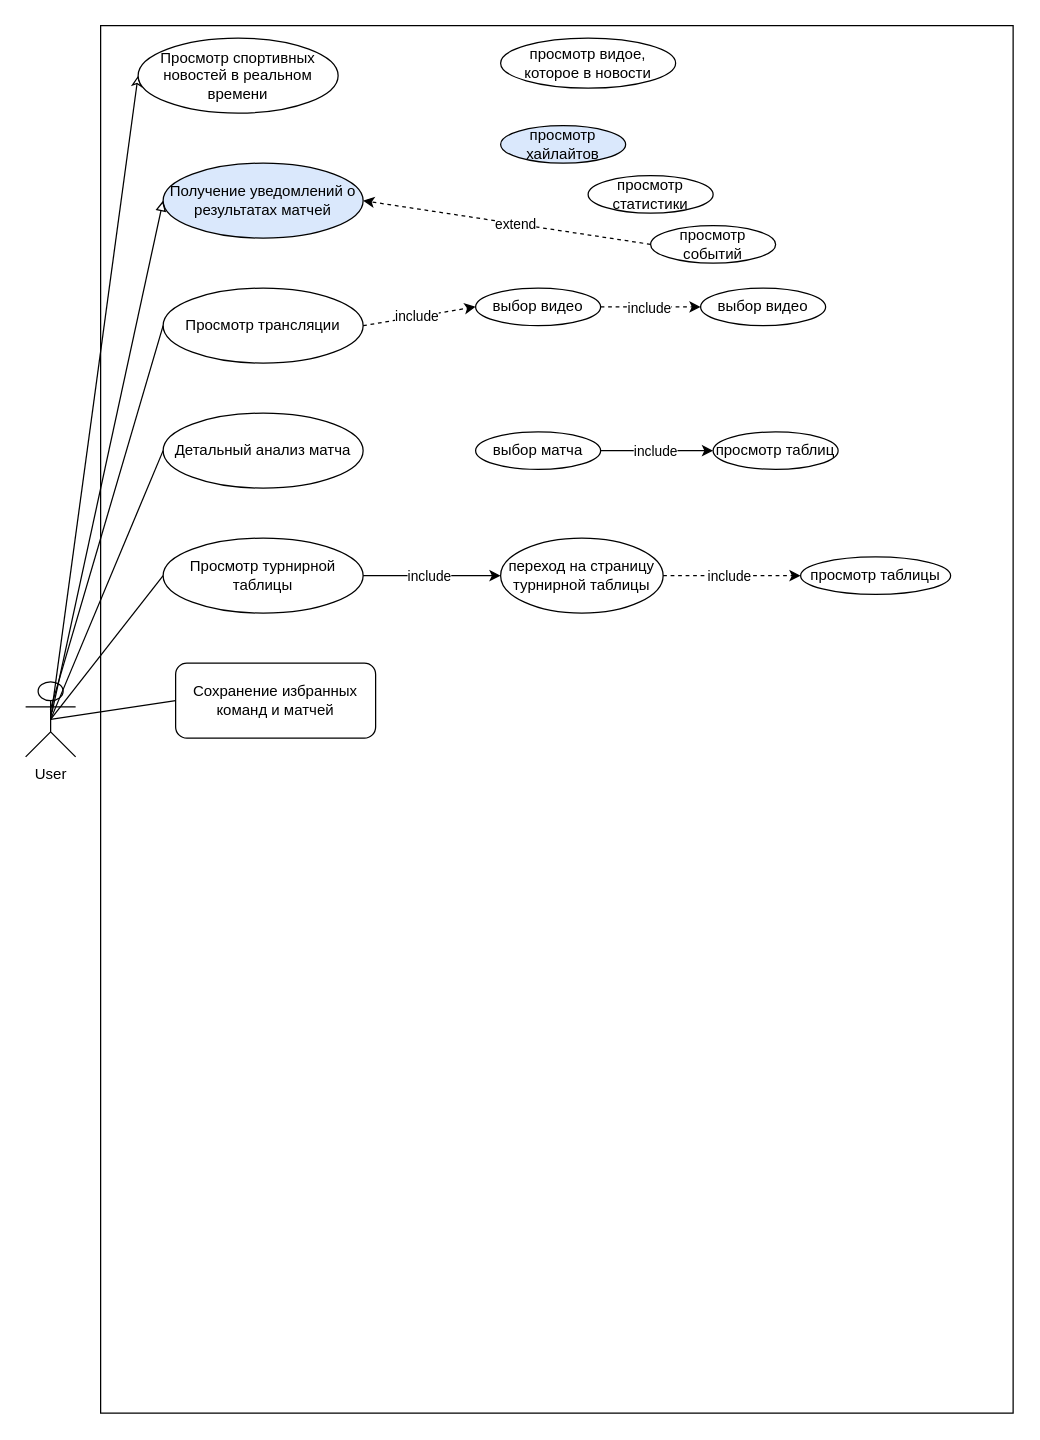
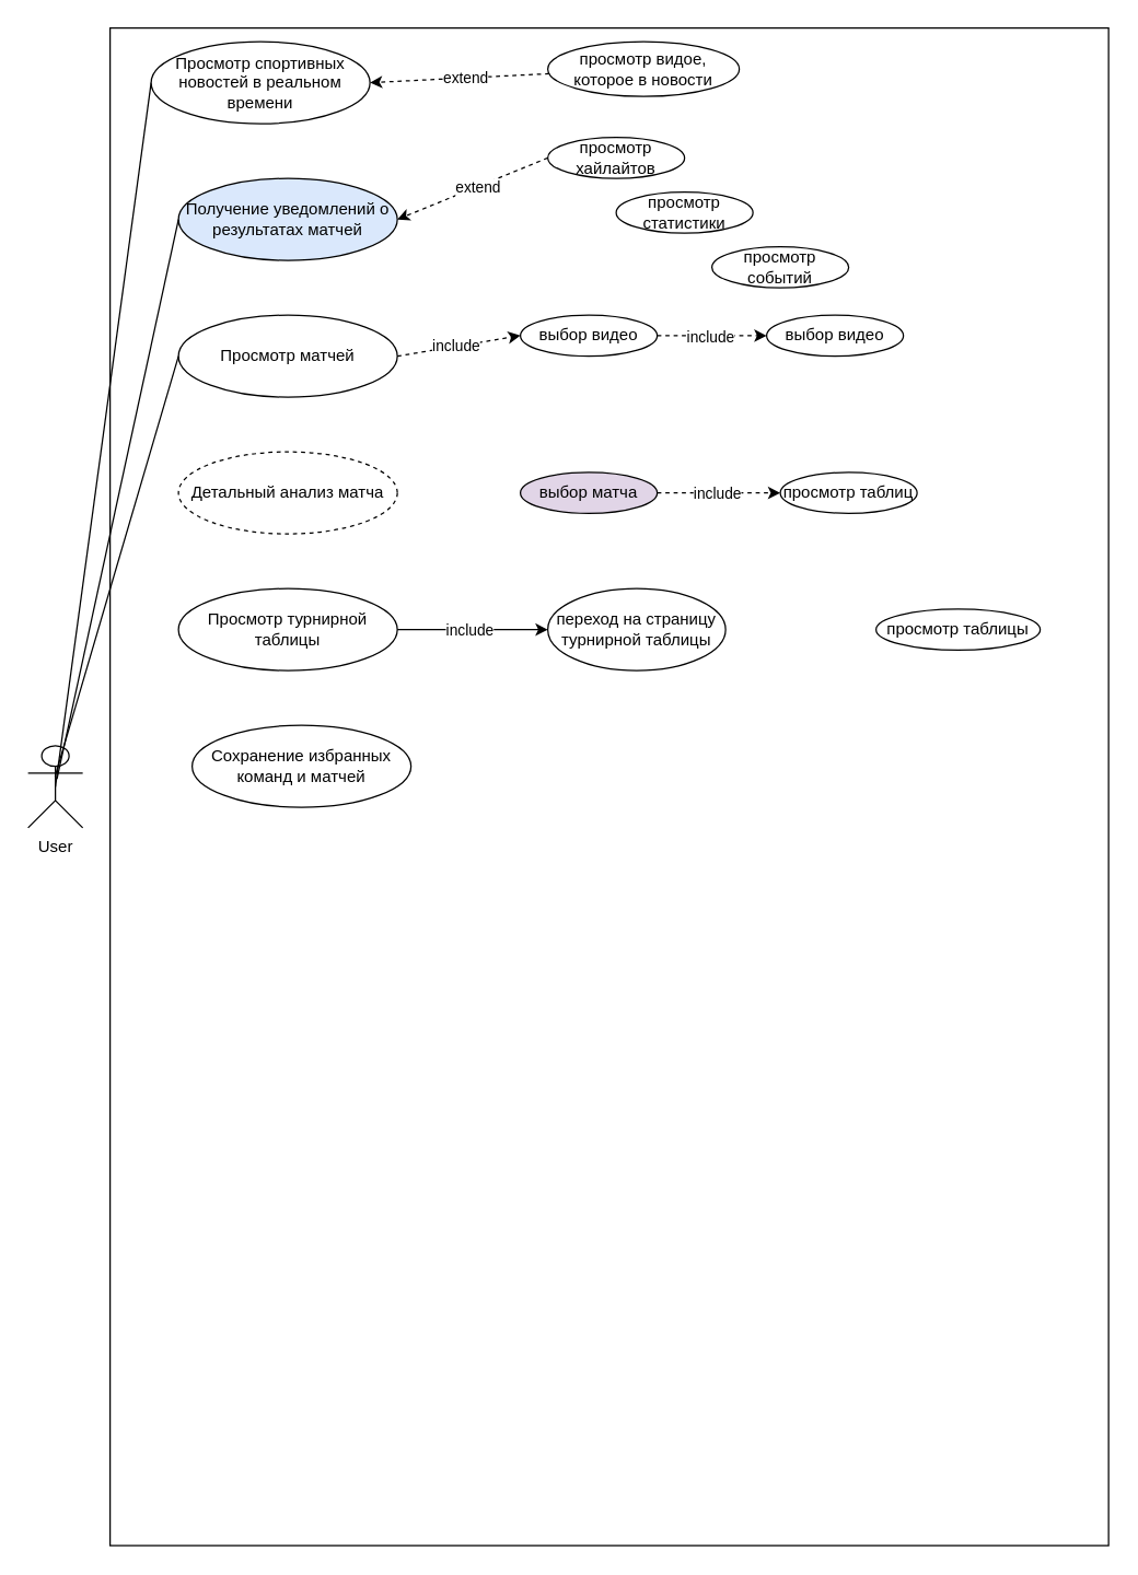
  <mxCell id="0" />
  <mxCell id="1" parent="0" />
- <mxCell id="2" style="rounded=0;orthogonalLoop=1;jettySize=auto;html=1;exitX=0.5;exitY=0.5;exitDx=0;exitDy=0;exitPerimeter=0;entryX=0;entryY=0.5;entryDx=0;entryDy=0;endArrow=classic;endFill=0;" edge="1" parent="1" source="3" target="5"><mxGeometry relative="1" as="geometry" /></mxCell>
+ <mxCell id="2" style="rounded=0;orthogonalLoop=1;jettySize=auto;html=1;exitX=0.5;exitY=0.5;exitDx=0;exitDy=0;exitPerimeter=0;entryX=0;entryY=0.5;entryDx=0;entryDy=0;endArrow=none;endFill=0;" edge="1" parent="1" source="3" target="5"><mxGeometry relative="1" as="geometry" /></mxCell>
  <mxCell id="3" value="&lt;div&gt;User&lt;/div&gt;&lt;div&gt;&lt;br&gt;&lt;/div&gt;" style="shape=umlActor;verticalLabelPosition=bottom;verticalAlign=top;html=1;fillColor=none;" parent="1" vertex="1"><mxGeometry x="20" y="545" width="40" height="60" as="geometry" /></mxCell>
  <mxCell id="4" value="" style="rounded=0;whiteSpace=wrap;html=1;fillColor=none;imageHeight=24;movable=0;resizable=0;rotatable=0;deletable=0;editable=0;locked=1;connectable=0;" parent="1" vertex="1"><mxGeometry x="80" y="20" width="730" height="1110" as="geometry" /></mxCell>
  <mxCell id="5" value="Просмотр спортивных новостей в реальном времени" style="ellipse;whiteSpace=wrap;html=1;" parent="1" vertex="1"><mxGeometry x="110" y="30" width="160" height="60" as="geometry" /></mxCell>
  <mxCell id="6" value="Получение уведомлений о результатах матчей" style="ellipse;whiteSpace=wrap;html=1;fillColor=#dae8fc;" vertex="1" parent="1"><mxGeometry x="130" y="130" width="160" height="60" as="geometry" /></mxCell>
- <mxCell id="7" value="Просмотр трансляции" style="ellipse;whiteSpace=wrap;html=1;" vertex="1" parent="1"><mxGeometry x="130" y="230" width="160" height="60" as="geometry" /></mxCell>
- <mxCell id="8" value="Детальный анализ матча" style="ellipse;whiteSpace=wrap;html=1;" vertex="1" parent="1"><mxGeometry x="130" y="330" width="160" height="60" as="geometry" /></mxCell>
+ <mxCell id="7" value="Просмотр матчей" style="ellipse;whiteSpace=wrap;html=1;" vertex="1" parent="1"><mxGeometry x="130" y="230" width="160" height="60" as="geometry" /></mxCell>
+ <mxCell id="8" value="Детальный анализ матча" style="ellipse;whiteSpace=wrap;html=1;dashed=1;" vertex="1" parent="1"><mxGeometry x="130" y="330" width="160" height="60" as="geometry" /></mxCell>
  <mxCell id="9" value="Просмотр турнирной таблицы" style="ellipse;whiteSpace=wrap;html=1;" vertex="1" parent="1"><mxGeometry x="130" y="430" width="160" height="60" as="geometry" /></mxCell>
- <mxCell id="10" value="Сохранение избранных команд и матчей" style="whiteSpace=wrap;html=1;rounded=1;" vertex="1" parent="1"><mxGeometry x="140" y="530" width="160" height="60" as="geometry" /></mxCell>
+ <mxCell id="10" value="Сохранение избранных команд и матчей" style="ellipse;whiteSpace=wrap;html=1;" vertex="1" parent="1"><mxGeometry x="140" y="530" width="160" height="60" as="geometry" /></mxCell>
+ <mxCell id="11" style="rounded=0;orthogonalLoop=1;jettySize=auto;html=1;entryX=1;entryY=0.5;entryDx=0;entryDy=0;dashed=1;" edge="1" parent="1" source="13" target="5"><mxGeometry relative="1" as="geometry" /></mxCell>
+ <mxCell id="12" value="extend" style="edgeLabel;html=1;align=center;verticalAlign=middle;resizable=0;points=[];" vertex="1" connectable="0" parent="11"><mxGeometry x="-0.055" relative="1" as="geometry"><mxPoint as="offset" /></mxGeometry></mxCell>
  <mxCell id="13" value="просмотр видое, которое в новости" style="ellipse;whiteSpace=wrap;html=1;" vertex="1" parent="1"><mxGeometry x="400" y="30" width="140" height="40" as="geometry" /></mxCell>
- <mxCell id="14" value="просмотр хайлайтов" style="ellipse;whiteSpace=wrap;html=1;fillColor=#dae8fc;" vertex="1" parent="1"><mxGeometry x="400" y="100" width="100" height="30" as="geometry" /></mxCell>
- <mxCell id="15" value="просмотр статистики" style="ellipse;whiteSpace=wrap;html=1;" vertex="1" parent="1"><mxGeometry x="470" y="140" width="100" height="30" as="geometry" /></mxCell>
+ <mxCell id="14" value="просмотр хайлайтов" style="ellipse;whiteSpace=wrap;html=1;" vertex="1" parent="1"><mxGeometry x="400" y="100" width="100" height="30" as="geometry" /></mxCell>
+ <mxCell id="15" value="просмотр статистики" style="ellipse;whiteSpace=wrap;html=1;" vertex="1" parent="1"><mxGeometry x="450" y="140" width="100" height="30" as="geometry" /></mxCell>
  <mxCell id="16" value="просмотр событий" style="ellipse;whiteSpace=wrap;html=1;" vertex="1" parent="1"><mxGeometry x="520" y="180" width="100" height="30" as="geometry" /></mxCell>
- <mxCell id="19" style="rounded=0;orthogonalLoop=1;jettySize=auto;html=1;dashed=1;exitX=0;exitY=0.5;exitDx=0;exitDy=0;entryX=1;entryY=0.5;entryDx=0;entryDy=0;" edge="1" parent="1" source="16" target="6"><mxGeometry relative="1" as="geometry"><mxPoint x="460" y="165" as="sourcePoint" /><mxPoint x="290" y="160" as="targetPoint" /></mxGeometry></mxCell>
- <mxCell id="20" value="extend" style="edgeLabel;html=1;align=center;verticalAlign=middle;resizable=0;points=[];" vertex="1" connectable="0" parent="19"><mxGeometry x="-0.055" relative="1" as="geometry"><mxPoint as="offset" /></mxGeometry></mxCell>
+ <mxCell id="17" style="rounded=0;orthogonalLoop=1;jettySize=auto;html=1;entryX=1;entryY=0.5;entryDx=0;entryDy=0;dashed=1;exitX=0;exitY=0.5;exitDx=0;exitDy=0;" edge="1" parent="1" source="14" target="6"><mxGeometry relative="1" as="geometry"><mxPoint x="411" y="64" as="sourcePoint" /><mxPoint x="300" y="70" as="targetPoint" /></mxGeometry></mxCell>
+ <mxCell id="18" value="extend" style="edgeLabel;html=1;align=center;verticalAlign=middle;resizable=0;points=[];" vertex="1" connectable="0" parent="17"><mxGeometry x="-0.055" relative="1" as="geometry"><mxPoint as="offset" /></mxGeometry></mxCell>
  <mxCell id="21" value="выбор видео" style="ellipse;whiteSpace=wrap;html=1;" vertex="1" parent="1"><mxGeometry x="380" y="230" width="100" height="30" as="geometry" /></mxCell>
  <mxCell id="22" style="rounded=0;orthogonalLoop=1;jettySize=auto;html=1;entryX=0;entryY=0.5;entryDx=0;entryDy=0;dashed=1;exitX=1;exitY=0.5;exitDx=0;exitDy=0;" edge="1" parent="1" source="7" target="21"><mxGeometry relative="1" as="geometry"><mxPoint x="421" y="194" as="sourcePoint" /><mxPoint x="300" y="290" as="targetPoint" /></mxGeometry></mxCell>
  <mxCell id="23" value="include" style="edgeLabel;html=1;align=center;verticalAlign=middle;resizable=0;points=[];" vertex="1" connectable="0" parent="22"><mxGeometry x="-0.055" relative="1" as="geometry"><mxPoint as="offset" /></mxGeometry></mxCell>
  <mxCell id="24" value="выбор видео" style="ellipse;whiteSpace=wrap;html=1;" vertex="1" parent="1"><mxGeometry x="560" y="230" width="100" height="30" as="geometry" /></mxCell>
  <mxCell id="25" style="rounded=0;orthogonalLoop=1;jettySize=auto;html=1;entryX=0;entryY=0.5;entryDx=0;entryDy=0;dashed=1;exitX=1;exitY=0.5;exitDx=0;exitDy=0;" edge="1" parent="1" source="21" target="24"><mxGeometry relative="1" as="geometry"><mxPoint x="300" y="270" as="sourcePoint" /><mxPoint x="390" y="255" as="targetPoint" /></mxGeometry></mxCell>
  <mxCell id="26" value="include" style="edgeLabel;html=1;align=center;verticalAlign=middle;resizable=0;points=[];" vertex="1" connectable="0" parent="25"><mxGeometry x="-0.055" relative="1" as="geometry"><mxPoint as="offset" /></mxGeometry></mxCell>
- <mxCell id="27" style="rounded=0;orthogonalLoop=1;jettySize=auto;html=1;exitX=0.529;exitY=0.404;exitDx=0;exitDy=0;exitPerimeter=0;entryX=0;entryY=0.5;entryDx=0;entryDy=0;endArrow=block;endFill=0;" edge="1" parent="1" source="3" target="6"><mxGeometry relative="1" as="geometry"><mxPoint x="50" y="585" as="sourcePoint" /><mxPoint x="140" y="70" as="targetPoint" /></mxGeometry></mxCell>
+ <mxCell id="27" style="rounded=0;orthogonalLoop=1;jettySize=auto;html=1;exitX=0.529;exitY=0.404;exitDx=0;exitDy=0;exitPerimeter=0;entryX=0;entryY=0.5;entryDx=0;entryDy=0;endArrow=none;endFill=0;" edge="1" parent="1" source="3" target="6"><mxGeometry relative="1" as="geometry"><mxPoint x="50" y="585" as="sourcePoint" /><mxPoint x="140" y="70" as="targetPoint" /></mxGeometry></mxCell>
  <mxCell id="28" style="rounded=0;orthogonalLoop=1;jettySize=auto;html=1;exitX=0.495;exitY=0.37;exitDx=0;exitDy=0;exitPerimeter=0;endArrow=none;endFill=0;" edge="1" parent="1" source="3"><mxGeometry relative="1" as="geometry"><mxPoint x="60" y="595" as="sourcePoint" /><mxPoint x="130" y="260" as="targetPoint" /></mxGeometry></mxCell>
- <mxCell id="29" style="rounded=0;orthogonalLoop=1;jettySize=auto;html=1;exitX=0.5;exitY=0.5;exitDx=0;exitDy=0;exitPerimeter=0;entryX=0;entryY=0.5;entryDx=0;entryDy=0;endArrow=none;endFill=0;" edge="1" parent="1" source="3" target="8"><mxGeometry relative="1" as="geometry"><mxPoint x="70" y="605" as="sourcePoint" /><mxPoint x="160" y="90" as="targetPoint" /></mxGeometry></mxCell>
- <mxCell id="30" style="rounded=0;orthogonalLoop=1;jettySize=auto;html=1;exitX=0.5;exitY=0.5;exitDx=0;exitDy=0;exitPerimeter=0;entryX=0;entryY=0.5;entryDx=0;entryDy=0;endArrow=none;endFill=0;" edge="1" parent="1" source="3" target="9"><mxGeometry relative="1" as="geometry"><mxPoint x="80" y="615" as="sourcePoint" /><mxPoint x="170" y="100" as="targetPoint" /></mxGeometry></mxCell>
- <mxCell id="31" style="rounded=0;orthogonalLoop=1;jettySize=auto;html=1;exitX=0.5;exitY=0.5;exitDx=0;exitDy=0;exitPerimeter=0;entryX=0;entryY=0.5;entryDx=0;entryDy=0;endArrow=none;endFill=0;" edge="1" parent="1" source="3" target="10"><mxGeometry relative="1" as="geometry"><mxPoint x="100" y="635" as="sourcePoint" /><mxPoint x="190" y="120" as="targetPoint" /></mxGeometry></mxCell>
- <mxCell id="32" value="выбор матча" style="ellipse;whiteSpace=wrap;html=1;" vertex="1" parent="1"><mxGeometry x="380" y="345" width="100" height="30" as="geometry" /></mxCell>
+ <mxCell id="32" value="выбор матча" style="ellipse;whiteSpace=wrap;html=1;fillColor=#e1d5e7;" vertex="1" parent="1"><mxGeometry x="380" y="345" width="100" height="30" as="geometry" /></mxCell>
  <mxCell id="33" value="просмотр таблиц" style="ellipse;whiteSpace=wrap;html=1;" vertex="1" parent="1"><mxGeometry x="570" y="345" width="100" height="30" as="geometry" /></mxCell>
- <mxCell id="34" style="rounded=0;orthogonalLoop=1;jettySize=auto;html=1;entryX=0;entryY=0.5;entryDx=0;entryDy=0;dashed=0;exitX=1;exitY=0.5;exitDx=0;exitDy=0;" edge="1" parent="1" source="32" target="33"><mxGeometry relative="1" as="geometry"><mxPoint x="300" y="370" as="sourcePoint" /><mxPoint x="390" y="370" as="targetPoint" /></mxGeometry></mxCell>
+ <mxCell id="34" style="rounded=0;orthogonalLoop=1;jettySize=auto;html=1;entryX=0;entryY=0.5;entryDx=0;entryDy=0;dashed=1;exitX=1;exitY=0.5;exitDx=0;exitDy=0;" edge="1" parent="1" source="32" target="33"><mxGeometry relative="1" as="geometry"><mxPoint x="300" y="370" as="sourcePoint" /><mxPoint x="390" y="370" as="targetPoint" /></mxGeometry></mxCell>
  <mxCell id="35" value="include" style="edgeLabel;html=1;align=center;verticalAlign=middle;resizable=0;points=[];" vertex="1" connectable="0" parent="34"><mxGeometry x="-0.055" relative="1" as="geometry"><mxPoint as="offset" /></mxGeometry></mxCell>
  <mxCell id="36" value="переход на страницу турнирной таблицы" style="ellipse;whiteSpace=wrap;html=1;" vertex="1" parent="1"><mxGeometry x="400" y="430" width="130" height="60" as="geometry" /></mxCell>
  <mxCell id="37" value="просмотр таблицы" style="ellipse;whiteSpace=wrap;html=1;" vertex="1" parent="1"><mxGeometry x="640" y="445" width="120" height="30" as="geometry" /></mxCell>
- <mxCell id="38" style="rounded=0;orthogonalLoop=1;jettySize=auto;html=1;entryX=0;entryY=0.5;entryDx=0;entryDy=0;dashed=1;exitX=1;exitY=0.5;exitDx=0;exitDy=0;" edge="1" parent="1" source="36" target="37"><mxGeometry relative="1" as="geometry"><mxPoint x="310" y="465" as="sourcePoint" /><mxPoint x="400" y="465" as="targetPoint" /></mxGeometry></mxCell>
- <mxCell id="39" value="include" style="edgeLabel;html=1;align=center;verticalAlign=middle;resizable=0;points=[];" vertex="1" connectable="0" parent="38"><mxGeometry x="-0.055" relative="1" as="geometry"><mxPoint as="offset" /></mxGeometry></mxCell>
  <mxCell id="40" style="rounded=0;orthogonalLoop=1;jettySize=auto;html=1;entryX=0;entryY=0.5;entryDx=0;entryDy=0;dashed=0;exitX=1;exitY=0.5;exitDx=0;exitDy=0;" edge="1" parent="1" source="9" target="36"><mxGeometry relative="1" as="geometry"><mxPoint x="300" y="370" as="sourcePoint" /><mxPoint x="390" y="370" as="targetPoint" /></mxGeometry></mxCell>
  <mxCell id="41" value="include" style="edgeLabel;html=1;align=center;verticalAlign=middle;resizable=0;points=[];" vertex="1" connectable="0" parent="40"><mxGeometry x="-0.055" relative="1" as="geometry"><mxPoint as="offset" /></mxGeometry></mxCell>
